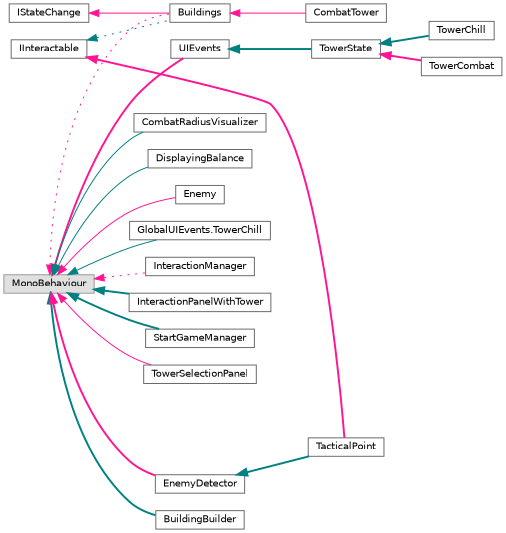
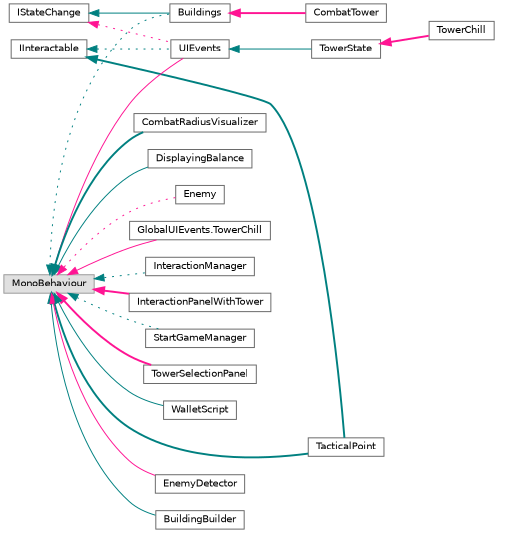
  digraph {
    rankdir=LR
    node [color=grey40 fillcolor=white fontname=Helvetica fontsize=10 shape=box style=filled]
    edge [color=teal dir=back fontname=Helvetica fontsize=10 labelfontname=Helvetica labelfontsize=10 style=bold]
    n1 [height=0.2 label=IInteractable width=0.4]
    n2 [height=0.2 label=Buildings width=0.4]
    n3 [height=0.2 label=TacticalPoint width=0.4]
    n4 [height=0.2 label=CombatTower width=0.4]
    n5 [height=0.2 label=IStateChange width=0.4]
    n6 [height=0.2 label=UIEvents width=0.4]
    n7 [height=0.2 label=TowerState width=0.4]
    n8 [height=0.2 label=TowerChill width=0.4]
-   n9 [height=0.2 label=TowerCombat width=0.4]
    n10 [color=grey60 fillcolor="#E0E0E0" height=0.2 label=MonoBehaviour width=0.4]
    n11 [height=0.2 label=BuildingBuilder width=0.4]
    n12 [height=0.2 label=CombatRadiusVisualizer width=0.4]
    n13 [height=0.2 label=DisplayingBalance width=0.4]
    n14 [height=0.2 label=Enemy width=0.4]
    n15 [height=0.2 label=EnemyDetector width=0.4]
    n16 [height=0.2 label="GlobalUIEvents.TowerChill" width=0.4]
    n17 [height=0.2 label=InteractionManager width=0.4]
    n18 [height=0.2 label=InteractionPanelWithTower width=0.4]
    n19 [height=0.2 label=StartGameManager width=0.4]
    n20 [height=0.2 label=TowerSelectionPanel width=0.4]
-   n1 -> n2 [style=dotted]
-   n1 -> n3 [color=deeppink]
-   n2 -> n4 [color=deeppink style=solid]
-   n5 -> n2 [color=deeppink style=solid]
-   n6 -> n7
-   n7 -> n8
-   n7 -> n9 [color=deeppink]
-   n10 -> n2 [color=deeppink style=dotted]
-   n15 -> n3
-   n10 -> n6 [color=deeppink]
-   n10 -> n11
-   n10 -> n12 [style=solid]
+   n21 [height=0.2 label=WalletScript width=0.4]
+   n1 -> n6 [style=dotted]
+   n1 -> n3
+   n2 -> n4 [color=deeppink]
+   n5 -> n2 [style=solid]
+   n5 -> n6 [color=deeppink style=dotted]
+   n6 -> n7 [style=solid]
+   n7 -> n8 [color=deeppink]
+   n10 -> n2 [style=dotted]
+   n10 -> n3
+   n10 -> n6 [color=deeppink style=solid]
+   n10 -> n11 [style=solid]
+   n10 -> n12
    n10 -> n13 [style=solid]
-   n10 -> n14 [color=deeppink style=solid]
-   n10 -> n15 [color=deeppink]
-   n10 -> n16 [style=solid]
-   n10 -> n17 [color=deeppink style=dotted]
-   n10 -> n18
-   n10 -> n19
-   n10 -> n20 [color=deeppink style=solid]
+   n10 -> n14 [color=deeppink style=dotted]
+   n10 -> n15 [color=deeppink style=solid]
+   n10 -> n16 [color=deeppink style=solid]
+   n10 -> n17 [style=dotted]
+   n10 -> n18 [color=deeppink]
+   n10 -> n19 [style=dotted]
+   n10 -> n20 [color=deeppink]
+   n10 -> n21 [style=solid]
  }
